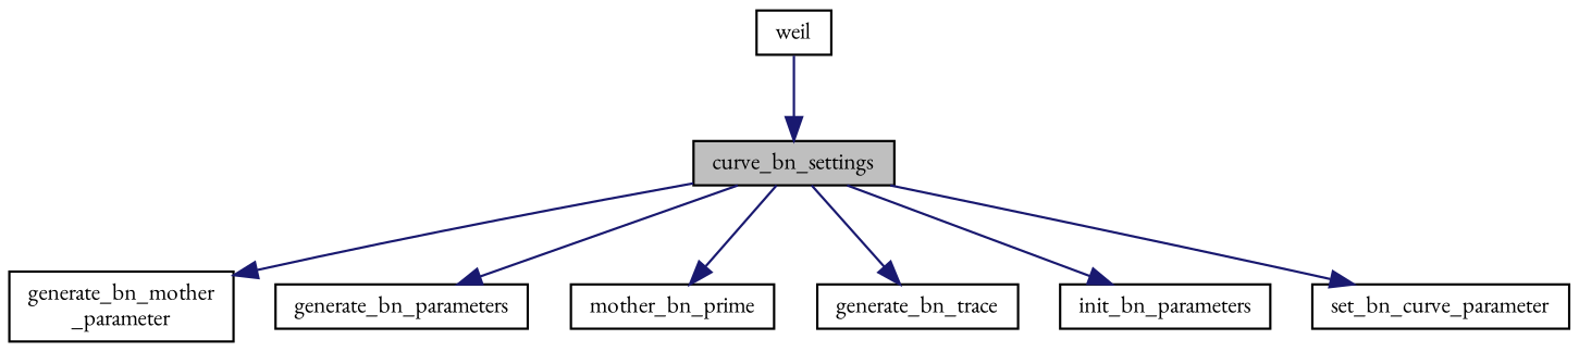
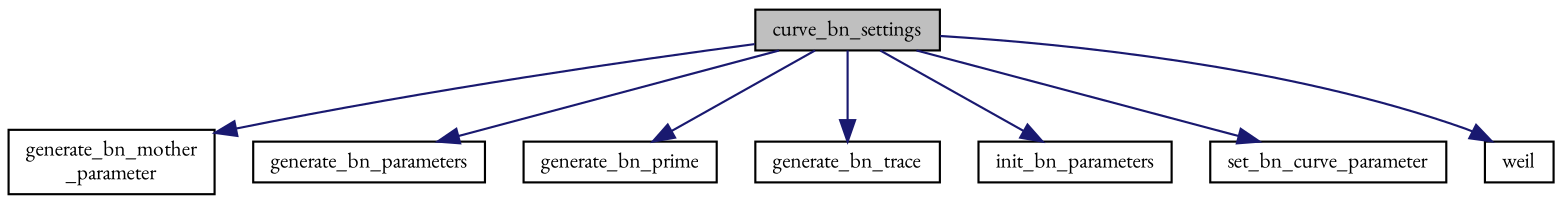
  digraph {
    fontname="EB Garamond"
    rankdir=TB
    node [color=black fillcolor=white fontname="EB Garamond" fontsize=10 shape=record style=filled]
    edge [color=midnightblue fontname="EB Garamond" fontsize=10 labelfontname=Helvetica labelfontsize=10 style=solid]
    n1 [fillcolor=grey75 fontcolor=black height=0.2 label=curve_bn_settings width=0.4]
    n2 [height=0.2 label="generate_bn_mother\l_parameter" width=0.4]
    n3 [height=0.2 label=generate_bn_parameters width=0.4]
-   n4 [height=0.2 label=mother_bn_prime width=0.4]
+   n4 [height=0.2 label=generate_bn_prime width=0.4]
    n5 [height=0.2 label=generate_bn_trace width=0.4]
    n6 [height=0.2 label=init_bn_parameters width=0.4]
    n7 [height=0.2 label=set_bn_curve_parameter width=0.4]
    n8 [height=0.2 label=weil width=0.4]
    n1 -> n2
    n1 -> n3
    n1 -> n4
    n1 -> n5
    n1 -> n6
    n1 -> n7
-   n8 -> n1
+   n1 -> n8
  }
